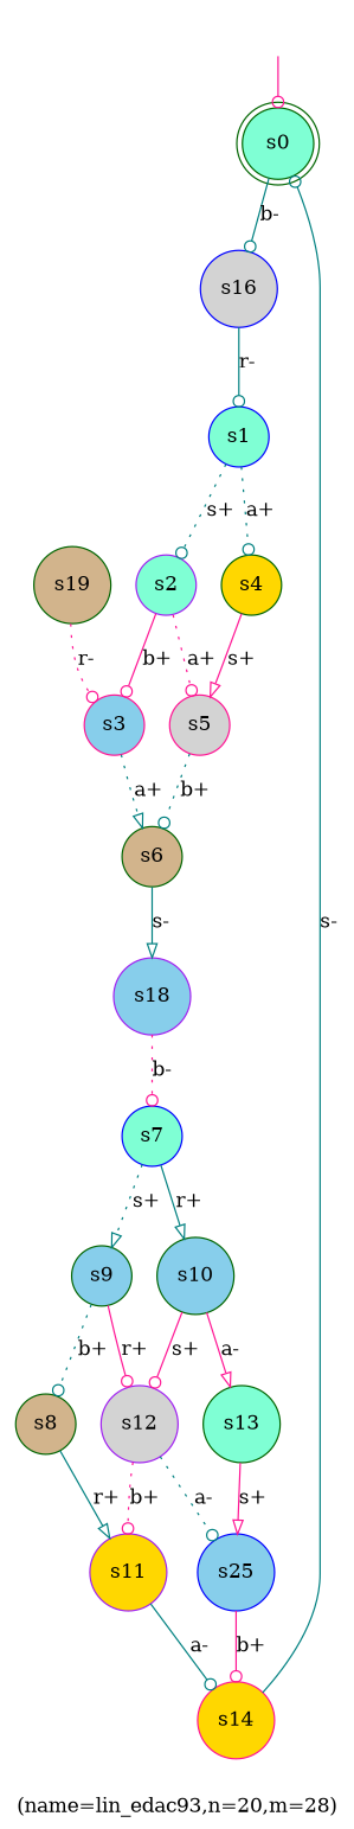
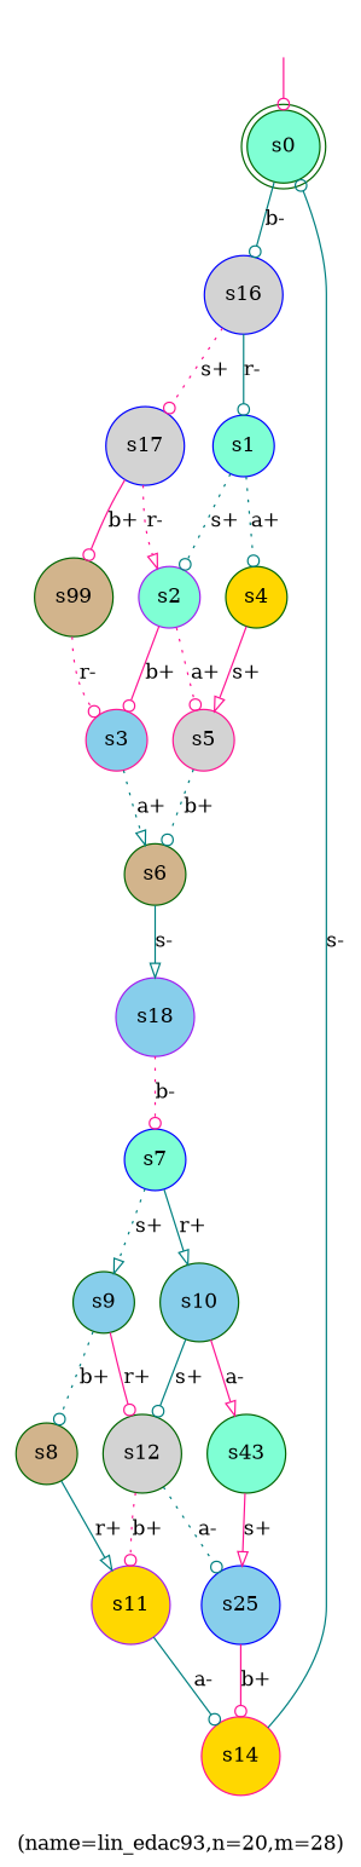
  digraph {
    label="(name=lin_edac93,n=20,m=28)"
    node [style=filled color=darkgreen fillcolor=aquamarine shape=circle]
    edge [arrowhead=odot color=teal style=solid]
    _nil [style=invis color="" fillcolor="" shape=""]
    s0 [shape=doublecircle]
    s16 [color=blue fillcolor=lightgrey]
    s1 [color=blue]
+   s17 [color=blue fillcolor=lightgrey]
    s3 [color=deeppink fillcolor=skyblue]
    s6 [fillcolor=tan]
    s18 [color=purple fillcolor=skyblue]
    s7 [color=blue]
    s2 [color=purple]
    s5 [color=deeppink fillcolor=lightgrey]
    s4 [fillcolor=gold]
    s14 [color=deeppink fillcolor=gold]
    s10 [fillcolor=skyblue]
    s9 [fillcolor=skyblue]
    n16 [color=blue fillcolor=skyblue label=s25]
-   s13
-   s12 [color=purple fillcolor=lightgrey]
+   s13 [label=s43]
+   s12 [fillcolor=lightgrey]
    s11 [color=purple fillcolor=gold]
    s8 [fillcolor=tan]
-   s19 [fillcolor=tan]
+   s19 [fillcolor=tan label=s99]
    _nil -> s0 [color=deeppink]
    s0 -> s16 [label="b-"]
    s16 -> s1 [label="r-"]
+   s16 -> s17 [color=deeppink label="s+" style=dotted]
    s1 -> s2 [label="s+" style=dotted]
    s1 -> s4 [label="a+" style=dotted]
+   s17 -> s2 [arrowhead=onormal color=deeppink label="r-" style=dotted]
+   s17 -> s19 [color=deeppink label="b+"]
    s3 -> s6 [arrowhead=onormal label="a+" style=dotted]
    s6 -> s18 [arrowhead=onormal label="s-"]
    s18 -> s7 [color=deeppink label="b-" style=dotted]
    s7 -> s10 [arrowhead=onormal label="r+"]
    s7 -> s9 [arrowhead=onormal label="s+" style=dotted]
    s2 -> s3 [color=deeppink label="b+"]
    s2 -> s5 [color=deeppink label="a+" style=dotted]
    s5 -> s6 [label="b+" style=dotted]
    s4 -> s5 [arrowhead=onormal color=deeppink label="s+"]
    s14 -> s0 [label="s-"]
    s10 -> s13 [arrowhead=onormal color=deeppink label="a-"]
-   s10 -> s12 [color=deeppink label="s+"]
+   s10 -> s12 [label="s+"]
    s9 -> s12 [color=deeppink label="r+"]
    s9 -> s8 [label="b+" style=dotted]
    n16 -> s14 [color=deeppink label="b+"]
    s13 -> n16 [arrowhead=onormal color=deeppink label="s+"]
    s12 -> n16 [label="a-" style=dotted]
    s12 -> s11 [color=deeppink label="b+" style=dotted]
    s11 -> s14 [label="a-"]
    s8 -> s11 [arrowhead=onormal label="r+"]
    s19 -> s3 [color=deeppink label="r-" style=dotted]
  }
